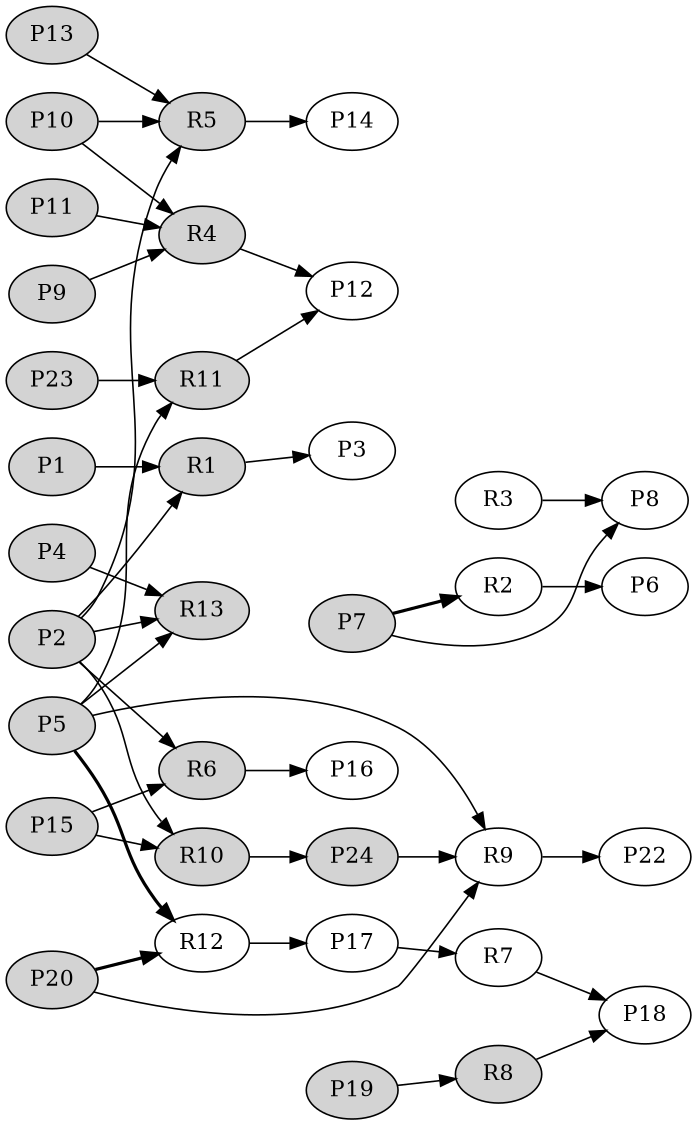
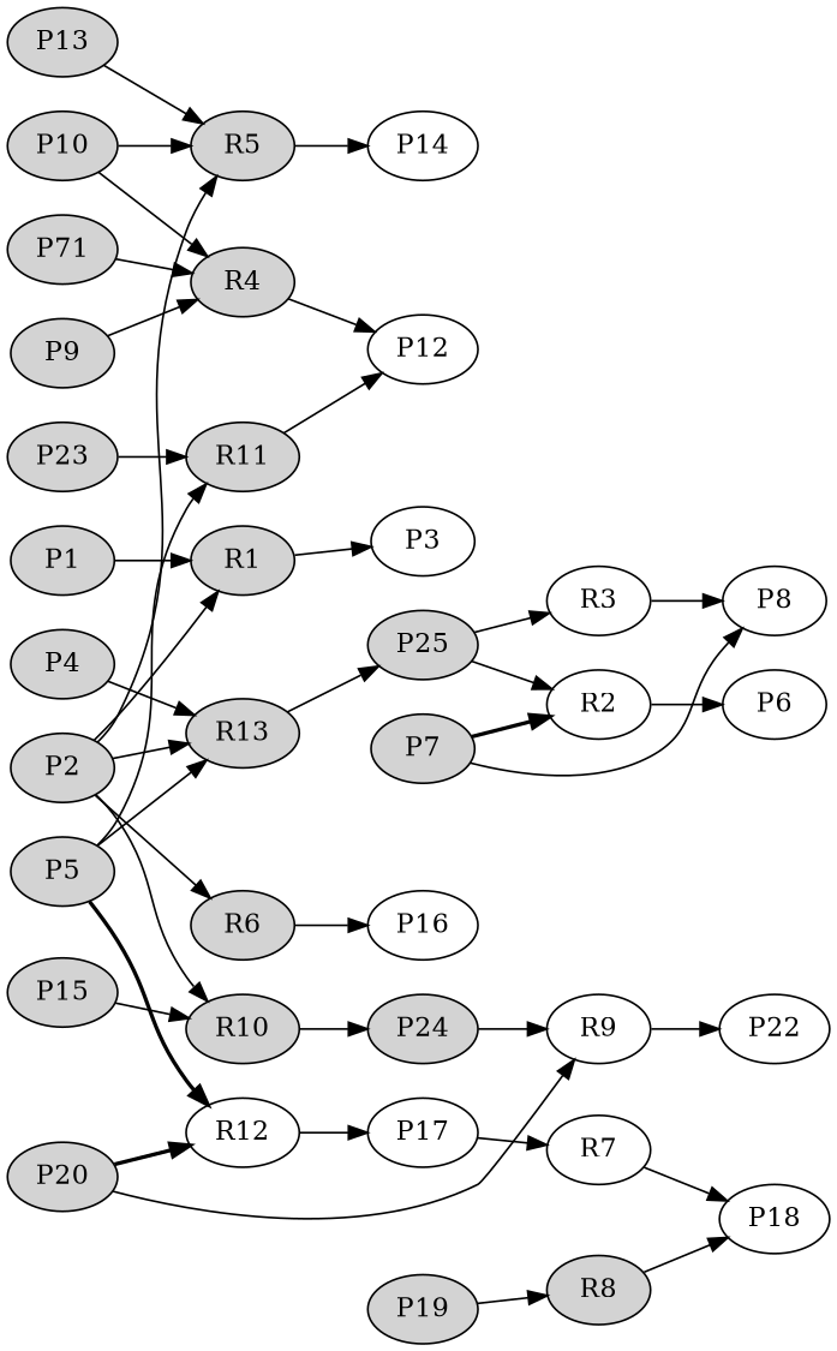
  strict digraph {
    rankdir=LR
    node [fillcolor=lightgray style=filled]
    n1 [label=P1]
    n2 [label=R1]
    n3 [label=P3 fillcolor="" style=""]
    n4 [label=P2]
    n5 [label=R5]
    n6 [label=R6]
    n7 [label=R10]
    n8 [label=R13]
    n9 [label=P14 fillcolor="" style=""]
    n10 [label=P16 fillcolor="" style=""]
    n11 [label=P24]
+   n12 [label=P25]
    n13 [label=P4]
    n14 [label=P5]
    n15 [label=R9 fillcolor="" style=""]
    n16 [label=R11]
    n17 [label=R12 fillcolor="" style=""]
    n18 [label=P22 fillcolor="" style=""]
    n19 [label=P12 fillcolor="" style=""]
    n20 [label=P17 fillcolor="" style=""]
    n21 [label=P6 fillcolor="" style=""]
    n22 [label=P7]
    n23 [label=R2 fillcolor="" style=""]
    n24 [label=P8 fillcolor="" style=""]
    n25 [label=R3 fillcolor="" style=""]
    n26 [label=P9]
    n27 [label=R4]
    n28 [label=P10]
-   n29 [label=P11]
+   n29 [label=P71]
    n30 [label=P13]
    n31 [label=P15]
    n32 [label=R7 fillcolor="" style=""]
    n33 [label=P18 fillcolor="" style=""]
    n34 [label=P19]
    n35 [label=R8]
    n36 [label=P20]
    n37 [label=P23]
    n1 -> n2
    n2 -> n3
    n4 -> n2
    n4 -> n5
    n4 -> n6
    n4 -> n7
    n4 -> n8
    n5 -> n9
    n6 -> n10
    n7 -> n11
+   n8 -> n12
    n11 -> n15
+   n12 -> n23
+   n12 -> n25
    n13 -> n8
    n14 -> n8
-   n14 -> n15
    n14 -> n16
    n14 -> n17 [penwidth=2]
    n15 -> n18
    n16 -> n19
    n17 -> n20
    n20 -> n32
    n22 -> n23 [penwidth=2]
    n22 -> n24
    n23 -> n21
    n25 -> n24
    n26 -> n27
    n27 -> n19
    n28 -> n5
    n28 -> n27
    n29 -> n27
    n30 -> n5
-   n31 -> n6
    n31 -> n7
    n32 -> n33
    n34 -> n35
    n35 -> n33
    n36 -> n15
    n36 -> n17 [penwidth=2]
    n37 -> n16
  }
